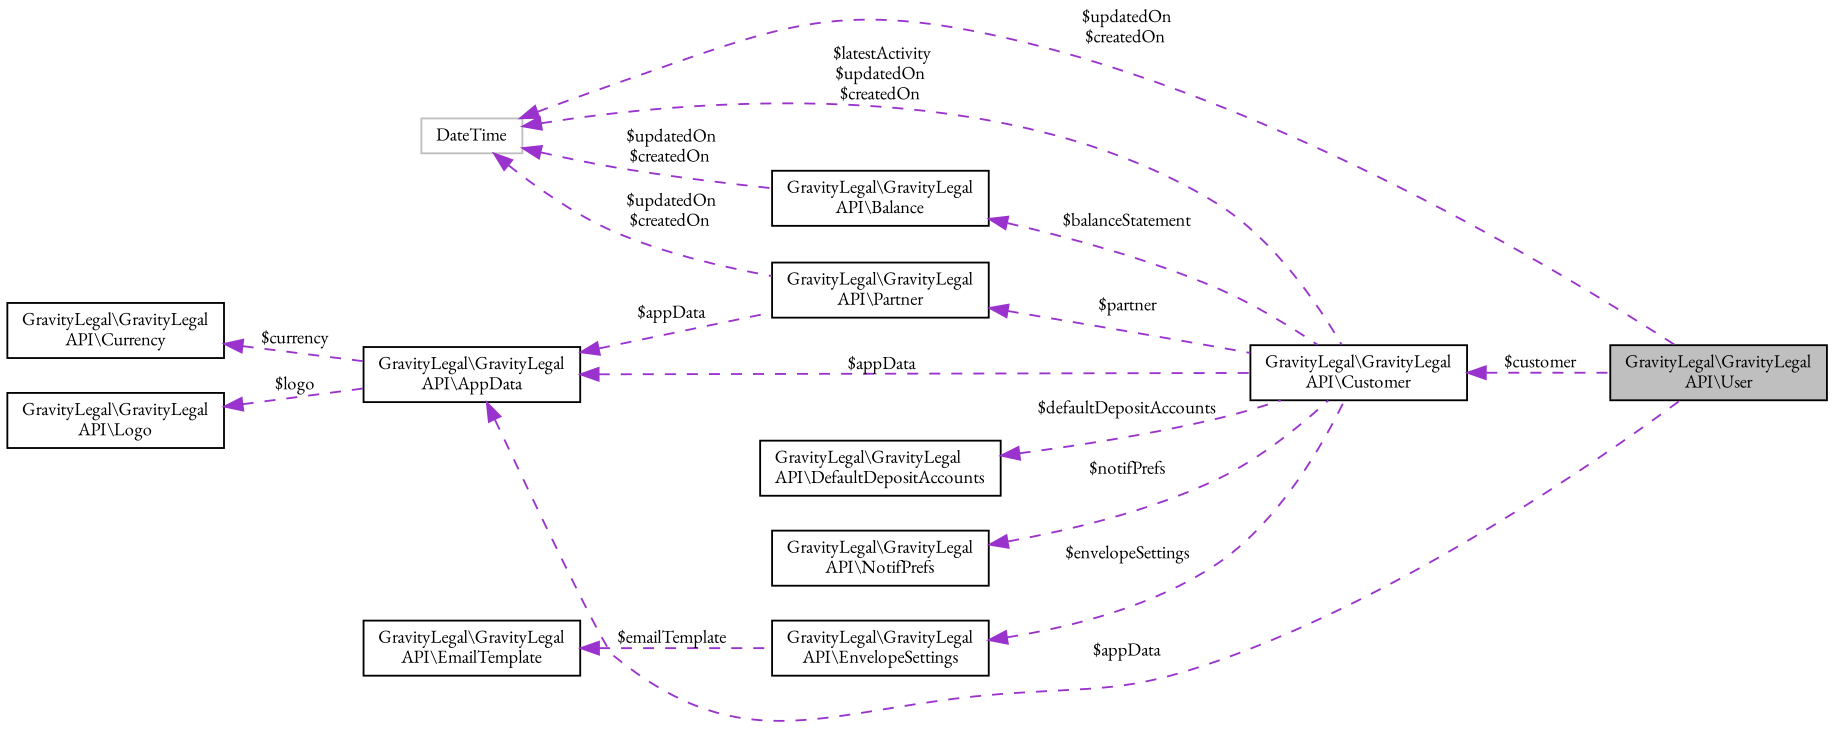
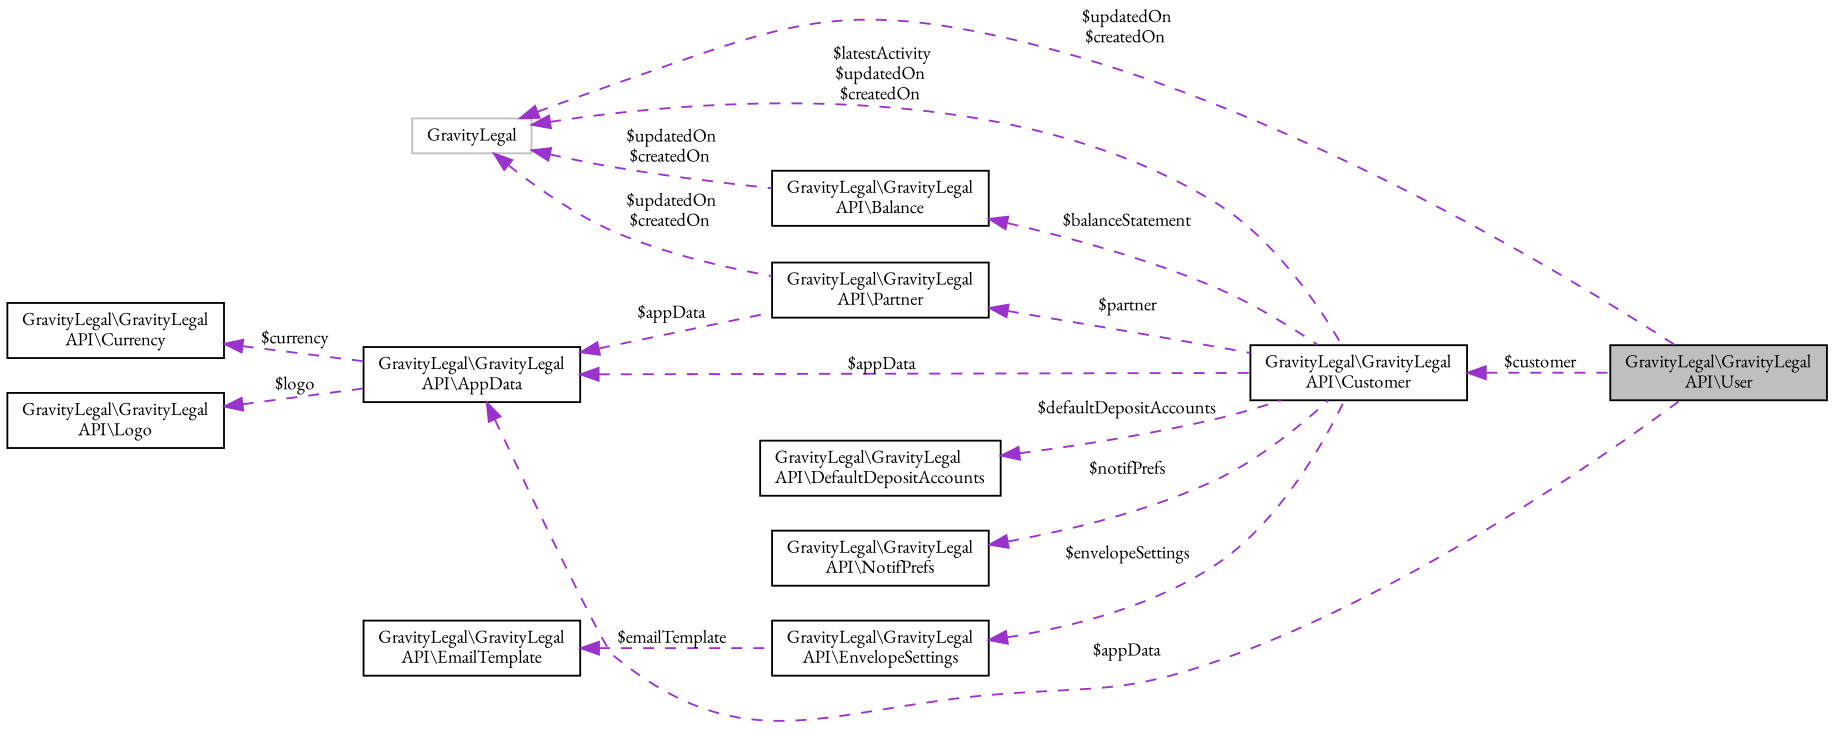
  digraph {
    rankdir=LR
    fontname="EB Garamond"
    node [color=black fillcolor=white fontname="EB Garamond" fontsize=10 shape=record style=filled]
    edge [color=darkorchid3 dir=back fontname="EB Garamond" fontsize=10 labelfontname=Helvetica labelfontsize=10 style=dashed]
    n1 [fillcolor=grey75 fontcolor=black height=0.2 label="GravityLegal\\GravityLegal\lAPI\\User" width=0.4]
-   n2 [color=grey75 height=0.2 label=DateTime width=0.4]
+   n2 [color=grey75 height=0.2 label=GravityLegal width=0.4]
    n3 [height=0.2 label="GravityLegal\\GravityLegal\lAPI\\Customer" width=0.4]
    n4 [height=0.2 label="GravityLegal\\GravityLegal\lAPI\\Balance" width=0.4]
    n5 [height=0.2 label="GravityLegal\\GravityLegal\lAPI\\Partner" width=0.4]
    n6 [height=0.2 label="GravityLegal\\GravityLegal\lAPI\\AppData" width=0.4]
    n7 [height=0.2 label="GravityLegal\\GravityLegal\lAPI\\Currency" width=0.4]
    n8 [height=0.2 label="GravityLegal\\GravityLegal\lAPI\\Logo" width=0.4]
    n9 [height=0.2 label="GravityLegal\\GravityLegal\lAPI\\DefaultDepositAccounts" width=0.4]
    Node8 [height=0.2 label="GravityLegal\\GravityLegal\lAPI\\NotifPrefs" width=0.4]
    n11 [height=0.2 label="GravityLegal\\GravityLegal\lAPI\\EnvelopeSettings" width=0.4]
    n12 [height=0.2 label="GravityLegal\\GravityLegal\lAPI\\EmailTemplate" width=0.4]
    n2 -> n1 [label=" $updatedOn\n$createdOn"]
    n2 -> n3 [label=" $latestActivity\n$updatedOn\n$createdOn"]
    n2 -> n4 [label=" $updatedOn\n$createdOn"]
    n2 -> n5 [label=" $updatedOn\n$createdOn"]
    n3 -> n1 [label=" $customer"]
    n4 -> n3 [label=" $balanceStatement"]
    n5 -> n3 [label=" $partner"]
    n6 -> n1 [label=" $appData"]
    n6 -> n3 [label=" $appData"]
    n6 -> n5 [label=" $appData"]
    n7 -> n6 [label=" $currency"]
    n8 -> n6 [label=" $logo"]
    n9 -> n3 [label=" $defaultDepositAccounts"]
    Node8 -> n3 [label=" $notifPrefs"]
    n11 -> n3 [label=" $envelopeSettings"]
    n12 -> n11 [label=" $emailTemplate"]
  }
